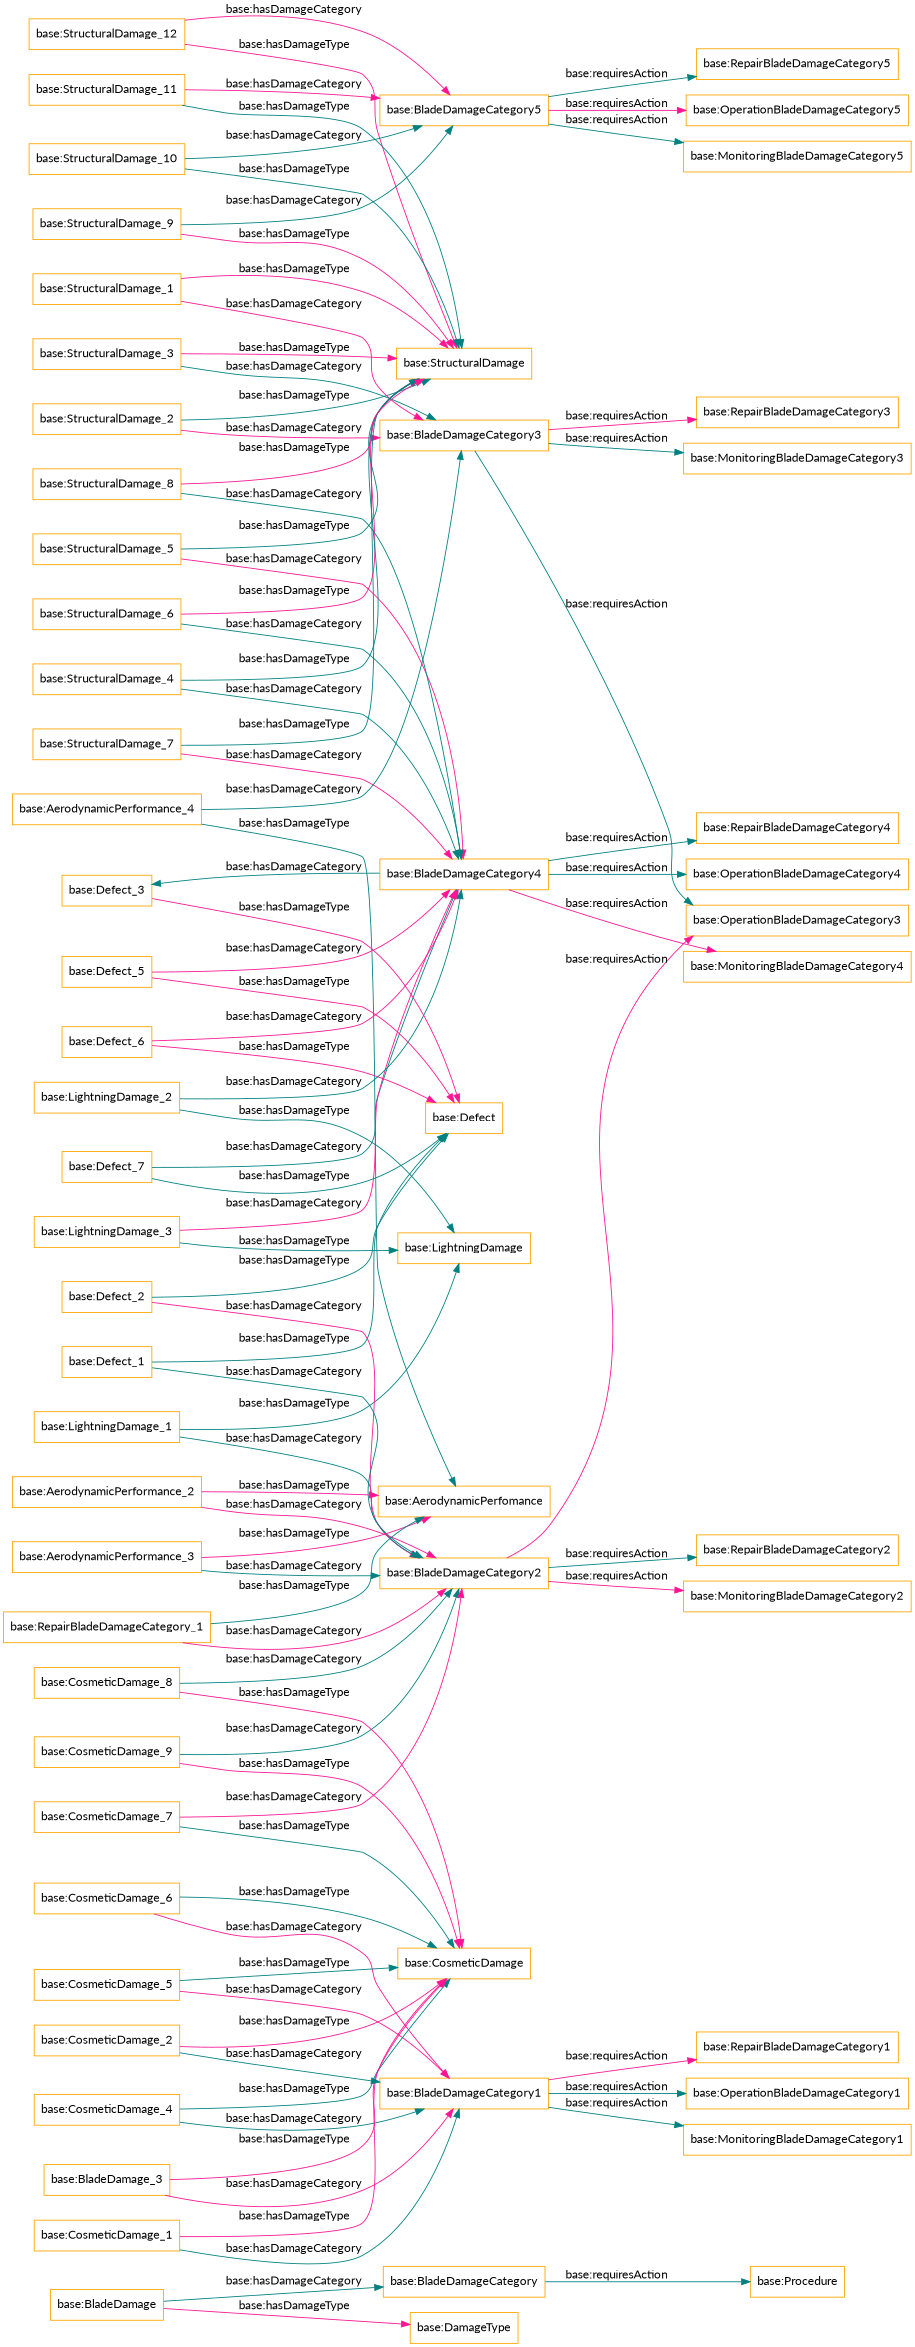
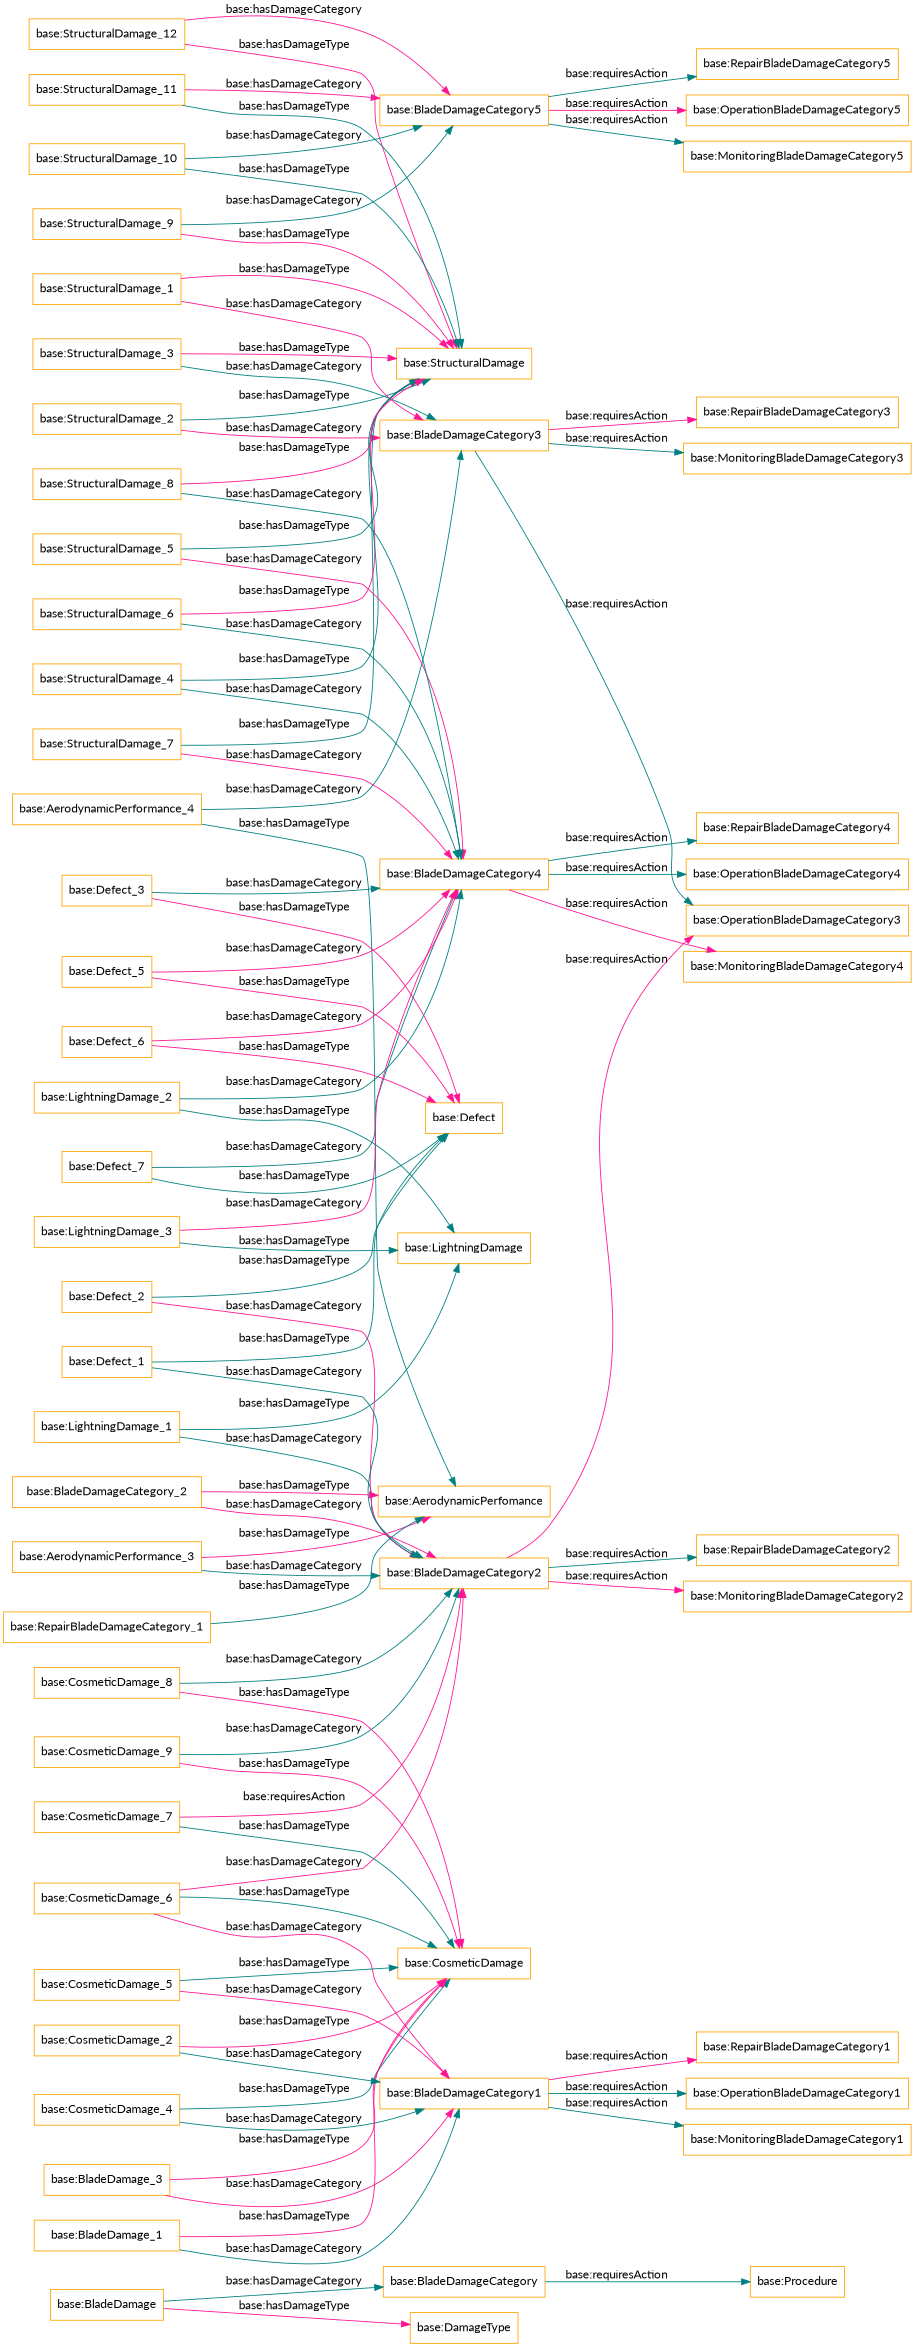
  digraph {
    fontname=Lato
    rankdir=LR
    node [color=orange fontname=Lato shape=rectangle]
    edge [color=teal fontname=Lato]
    "base:BladeDamageCategory"
    "base:Procedure"
    "base:BladeDamage"
    "base:DamageType"
    "base:Defect_3"
    "base:Defect"
    "base:BladeDamageCategory4"
    "base:RepairBladeDamageCategory4"
    "base:OperationBladeDamageCategory4"
    "base:MonitoringBladeDamageCategory4"
    "base:StructuralDamage_12"
    "base:StructuralDamage"
    "base:BladeDamageCategory5"
    "base:RepairBladeDamageCategory5"
    "base:OperationBladeDamageCategory5"
    "base:MonitoringBladeDamageCategory5"
-   "base:CosmeticDamage_1"
+   "base:CosmeticDamage_1" [label="base:BladeDamage_1"]
    "base:CosmeticDamage"
    "base:BladeDamageCategory1"
    "base:RepairBladeDamageCategory1"
    "base:OperationBladeDamageCategory1"
    "base:MonitoringBladeDamageCategory1"
    "base:StructuralDamage_2"
    "base:BladeDamageCategory3"
    "base:OperationBladeDamageCategory3"
    "base:RepairBladeDamageCategory3"
    "base:MonitoringBladeDamageCategory3"
    "base:LightningDamage_1"
    "base:LightningDamage"
    "base:BladeDamageCategory2"
    "base:RepairBladeDamageCategory2"
    "base:MonitoringBladeDamageCategory2"
    "base:CosmeticDamage_6"
    "base:StructuralDamage_7"
    "base:Defect_2"
    "base:StructuralDamage_11"
    "base:StructuralDamage_1"
    "base:Defect_7"
    "base:CosmeticDamage_5"
    "base:StructuralDamage_6"
    "base:Defect_1"
    "base:StructuralDamage_10"
    "base:AerodynamicPerformance_4"
    "base:AerodynamicPerfomance"
    "base:Defect_6"
    "base:CosmeticDamage_4"
    "base:StructuralDamage_5"
    "base:CosmeticDamage_9"
    "base:AerodynamicPerformance_3"
    "base:Defect_5"
    n51 [label="base:BladeDamage_3"]
    "base:StructuralDamage_4"
    "base:LightningDamage_3"
    "base:CosmeticDamage_8"
-   "base:AerodynamicPerformance_2"
+   "base:AerodynamicPerformance_2" [label="base:BladeDamageCategory_2"]
    "base:StructuralDamage_9"
    "base:CosmeticDamage_2"
    "base:StructuralDamage_3"
    "base:LightningDamage_2"
    "base:CosmeticDamage_7"
    n61 [label="base:RepairBladeDamageCategory_1"]
    "base:StructuralDamage_8"
    "base:BladeDamageCategory" -> "base:Procedure" [label="base:requiresAction"]
    "base:BladeDamage" -> "base:BladeDamageCategory" [label="base:hasDamageCategory"]
    "base:BladeDamage" -> "base:DamageType" [color=deeppink label="base:hasDamageType"]
    "base:Defect_3" -> "base:Defect" [color=deeppink label="base:hasDamageType"]
-   "base:BladeDamageCategory4" -> "base:Defect_3" [label="base:hasDamageCategory"]
+   "base:Defect_3" -> "base:BladeDamageCategory4" [label="base:hasDamageCategory"]
    "base:BladeDamageCategory4" -> "base:RepairBladeDamageCategory4" [label="base:requiresAction"]
    "base:BladeDamageCategory4" -> "base:OperationBladeDamageCategory4" [label="base:requiresAction"]
    "base:BladeDamageCategory4" -> "base:MonitoringBladeDamageCategory4" [color=deeppink label="base:requiresAction"]
    "base:StructuralDamage_12" -> "base:StructuralDamage" [color=deeppink label="base:hasDamageType"]
    "base:StructuralDamage_12" -> "base:BladeDamageCategory5" [color=deeppink label="base:hasDamageCategory"]
    "base:BladeDamageCategory5" -> "base:RepairBladeDamageCategory5" [label="base:requiresAction"]
    "base:BladeDamageCategory5" -> "base:OperationBladeDamageCategory5" [color=deeppink label="base:requiresAction"]
    "base:BladeDamageCategory5" -> "base:MonitoringBladeDamageCategory5" [label="base:requiresAction"]
    "base:CosmeticDamage_1" -> "base:CosmeticDamage" [color=deeppink label="base:hasDamageType"]
    "base:CosmeticDamage_1" -> "base:BladeDamageCategory1" [label="base:hasDamageCategory"]
    "base:BladeDamageCategory1" -> "base:RepairBladeDamageCategory1" [color=deeppink label="base:requiresAction"]
    "base:BladeDamageCategory1" -> "base:OperationBladeDamageCategory1" [label="base:requiresAction"]
    "base:BladeDamageCategory1" -> "base:MonitoringBladeDamageCategory1" [label="base:requiresAction"]
    "base:StructuralDamage_2" -> "base:StructuralDamage" [label="base:hasDamageType"]
    "base:StructuralDamage_2" -> "base:BladeDamageCategory3" [color=deeppink label="base:hasDamageCategory"]
    "base:BladeDamageCategory3" -> "base:OperationBladeDamageCategory3" [label="base:requiresAction"]
    "base:BladeDamageCategory3" -> "base:RepairBladeDamageCategory3" [color=deeppink label="base:requiresAction"]
    "base:BladeDamageCategory3" -> "base:MonitoringBladeDamageCategory3" [label="base:requiresAction"]
    "base:LightningDamage_1" -> "base:LightningDamage" [label="base:hasDamageType"]
    "base:LightningDamage_1" -> "base:BladeDamageCategory2" [label="base:hasDamageCategory"]
    "base:BladeDamageCategory2" -> "base:OperationBladeDamageCategory3" [color=deeppink label="base:requiresAction"]
    "base:BladeDamageCategory2" -> "base:RepairBladeDamageCategory2" [label="base:requiresAction"]
    "base:BladeDamageCategory2" -> "base:MonitoringBladeDamageCategory2" [color=deeppink label="base:requiresAction"]
    "base:CosmeticDamage_6" -> "base:CosmeticDamage" [label="base:hasDamageType"]
    "base:CosmeticDamage_6" -> "base:BladeDamageCategory1" [color=deeppink label="base:hasDamageCategory"]
    "base:StructuralDamage_7" -> "base:BladeDamageCategory4" [color=deeppink label="base:hasDamageCategory"]
    "base:StructuralDamage_7" -> "base:StructuralDamage" [label="base:hasDamageType"]
    "base:Defect_2" -> "base:Defect" [label="base:hasDamageType"]
    "base:Defect_2" -> "base:BladeDamageCategory2" [color=deeppink label="base:hasDamageCategory"]
    "base:StructuralDamage_11" -> "base:StructuralDamage" [label="base:hasDamageType"]
    "base:StructuralDamage_11" -> "base:BladeDamageCategory5" [color=deeppink label="base:hasDamageCategory"]
    "base:StructuralDamage_1" -> "base:StructuralDamage" [color=deeppink label="base:hasDamageType"]
    "base:StructuralDamage_1" -> "base:BladeDamageCategory3" [color=deeppink label="base:hasDamageCategory"]
    "base:Defect_7" -> "base:Defect" [label="base:hasDamageType"]
    "base:Defect_7" -> "base:BladeDamageCategory4" [label="base:hasDamageCategory"]
    "base:CosmeticDamage_5" -> "base:CosmeticDamage" [label="base:hasDamageType"]
    "base:CosmeticDamage_5" -> "base:BladeDamageCategory1" [color=deeppink label="base:hasDamageCategory"]
    "base:StructuralDamage_6" -> "base:BladeDamageCategory4" [label="base:hasDamageCategory"]
    "base:StructuralDamage_6" -> "base:StructuralDamage" [color=deeppink label="base:hasDamageType"]
    "base:Defect_1" -> "base:Defect" [label="base:hasDamageType"]
    "base:Defect_1" -> "base:BladeDamageCategory2" [label="base:hasDamageCategory"]
    "base:StructuralDamage_10" -> "base:StructuralDamage" [label="base:hasDamageType"]
    "base:StructuralDamage_10" -> "base:BladeDamageCategory5" [label="base:hasDamageCategory"]
    "base:AerodynamicPerformance_4" -> "base:BladeDamageCategory3" [label="base:hasDamageCategory"]
    "base:AerodynamicPerformance_4" -> "base:AerodynamicPerfomance" [label="base:hasDamageType"]
    "base:Defect_6" -> "base:Defect" [color=deeppink label="base:hasDamageType"]
    "base:Defect_6" -> "base:BladeDamageCategory4" [color=deeppink label="base:hasDamageCategory"]
    "base:CosmeticDamage_4" -> "base:CosmeticDamage" [label="base:hasDamageType"]
    "base:CosmeticDamage_4" -> "base:BladeDamageCategory1" [label="base:hasDamageCategory"]
    "base:StructuralDamage_5" -> "base:BladeDamageCategory4" [color=deeppink label="base:hasDamageCategory"]
    "base:StructuralDamage_5" -> "base:StructuralDamage" [label="base:hasDamageType"]
    "base:CosmeticDamage_9" -> "base:CosmeticDamage" [color=deeppink label="base:hasDamageType"]
    "base:CosmeticDamage_9" -> "base:BladeDamageCategory2" [label="base:hasDamageCategory"]
    "base:AerodynamicPerformance_3" -> "base:BladeDamageCategory2" [label="base:hasDamageCategory"]
    "base:AerodynamicPerformance_3" -> "base:AerodynamicPerfomance" [color=deeppink label="base:hasDamageType"]
    "base:Defect_5" -> "base:Defect" [color=deeppink label="base:hasDamageType"]
    "base:Defect_5" -> "base:BladeDamageCategory4" [color=deeppink label="base:hasDamageCategory"]
    n51 -> "base:CosmeticDamage" [color=deeppink label="base:hasDamageType"]
    n51 -> "base:BladeDamageCategory1" [color=deeppink label="base:hasDamageCategory"]
    "base:StructuralDamage_4" -> "base:BladeDamageCategory4" [label="base:hasDamageCategory"]
    "base:StructuralDamage_4" -> "base:StructuralDamage" [label="base:hasDamageType"]
    "base:LightningDamage_3" -> "base:BladeDamageCategory4" [color=deeppink label="base:hasDamageCategory"]
    "base:LightningDamage_3" -> "base:LightningDamage" [label="base:hasDamageType"]
    "base:CosmeticDamage_8" -> "base:CosmeticDamage" [color=deeppink label="base:hasDamageType"]
    "base:CosmeticDamage_8" -> "base:BladeDamageCategory2" [label="base:hasDamageCategory"]
    "base:AerodynamicPerformance_2" -> "base:BladeDamageCategory2" [color=deeppink label="base:hasDamageCategory"]
    "base:AerodynamicPerformance_2" -> "base:AerodynamicPerfomance" [color=deeppink label="base:hasDamageType"]
    "base:StructuralDamage_9" -> "base:StructuralDamage" [color=deeppink label="base:hasDamageType"]
    "base:StructuralDamage_9" -> "base:BladeDamageCategory5" [label="base:hasDamageCategory"]
    "base:CosmeticDamage_2" -> "base:CosmeticDamage" [color=deeppink label="base:hasDamageType"]
    "base:CosmeticDamage_2" -> "base:BladeDamageCategory1" [label="base:hasDamageCategory"]
    "base:StructuralDamage_3" -> "base:StructuralDamage" [color=deeppink label="base:hasDamageType"]
    "base:StructuralDamage_3" -> "base:BladeDamageCategory3" [label="base:hasDamageCategory"]
    "base:LightningDamage_2" -> "base:BladeDamageCategory4" [label="base:hasDamageCategory"]
    "base:LightningDamage_2" -> "base:LightningDamage" [label="base:hasDamageType"]
    "base:CosmeticDamage_7" -> "base:CosmeticDamage" [label="base:hasDamageType"]
-   "base:CosmeticDamage_7" -> "base:BladeDamageCategory2" [color=deeppink label="base:hasDamageCategory"]
-   n61 -> "base:BladeDamageCategory2" [color=deeppink label="base:hasDamageCategory"]
+   "base:CosmeticDamage_7" -> "base:BladeDamageCategory2" [color=deeppink label="base:requiresAction"]
+   "base:CosmeticDamage_6" -> "base:BladeDamageCategory2" [color=deeppink label="base:hasDamageCategory"]
    n61 -> "base:AerodynamicPerfomance" [label="base:hasDamageType"]
    "base:StructuralDamage_8" -> "base:BladeDamageCategory4" [label="base:hasDamageCategory"]
    "base:StructuralDamage_8" -> "base:StructuralDamage" [color=deeppink label="base:hasDamageType"]
  }
